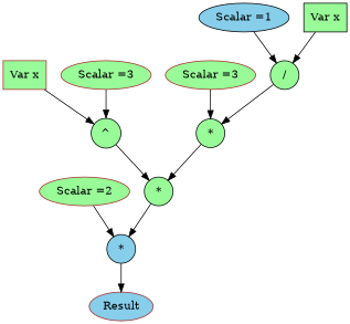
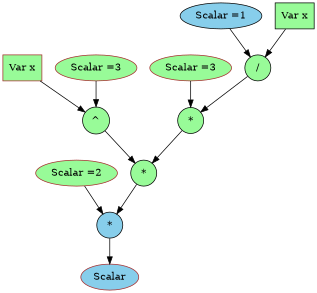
  digraph {
    node [style=filled fillcolor=palegreen color=black]
    n1 [label="*" shape=circle fillcolor=skyblue]
-   Result [fillcolor=skyblue color=brown]
+   Result [fillcolor=skyblue color=brown label=Scalar]
    n3 [label="Scalar =2" color=brown]
    n4 [label="*" shape=circle]
    n5 [label="^" shape=circle]
    n6 [label="Var x" shape=box color=brown]
    n7 [label="Scalar =3" color=brown]
    n8 [label="*" shape=circle]
    n9 [label="Scalar =3" color=brown]
    n10 [label="/" shape=circle]
    n11 [fillcolor=skyblue label="Scalar =1"]
    n12 [label="Var x" shape=box]
    n1 -> Result
    n3 -> n1
    n4 -> n1
    n5 -> n4
    n6 -> n5
    n7 -> n5
    n8 -> n4
    n9 -> n8
    n10 -> n8
    n11 -> n10
    n12 -> n10
  }
